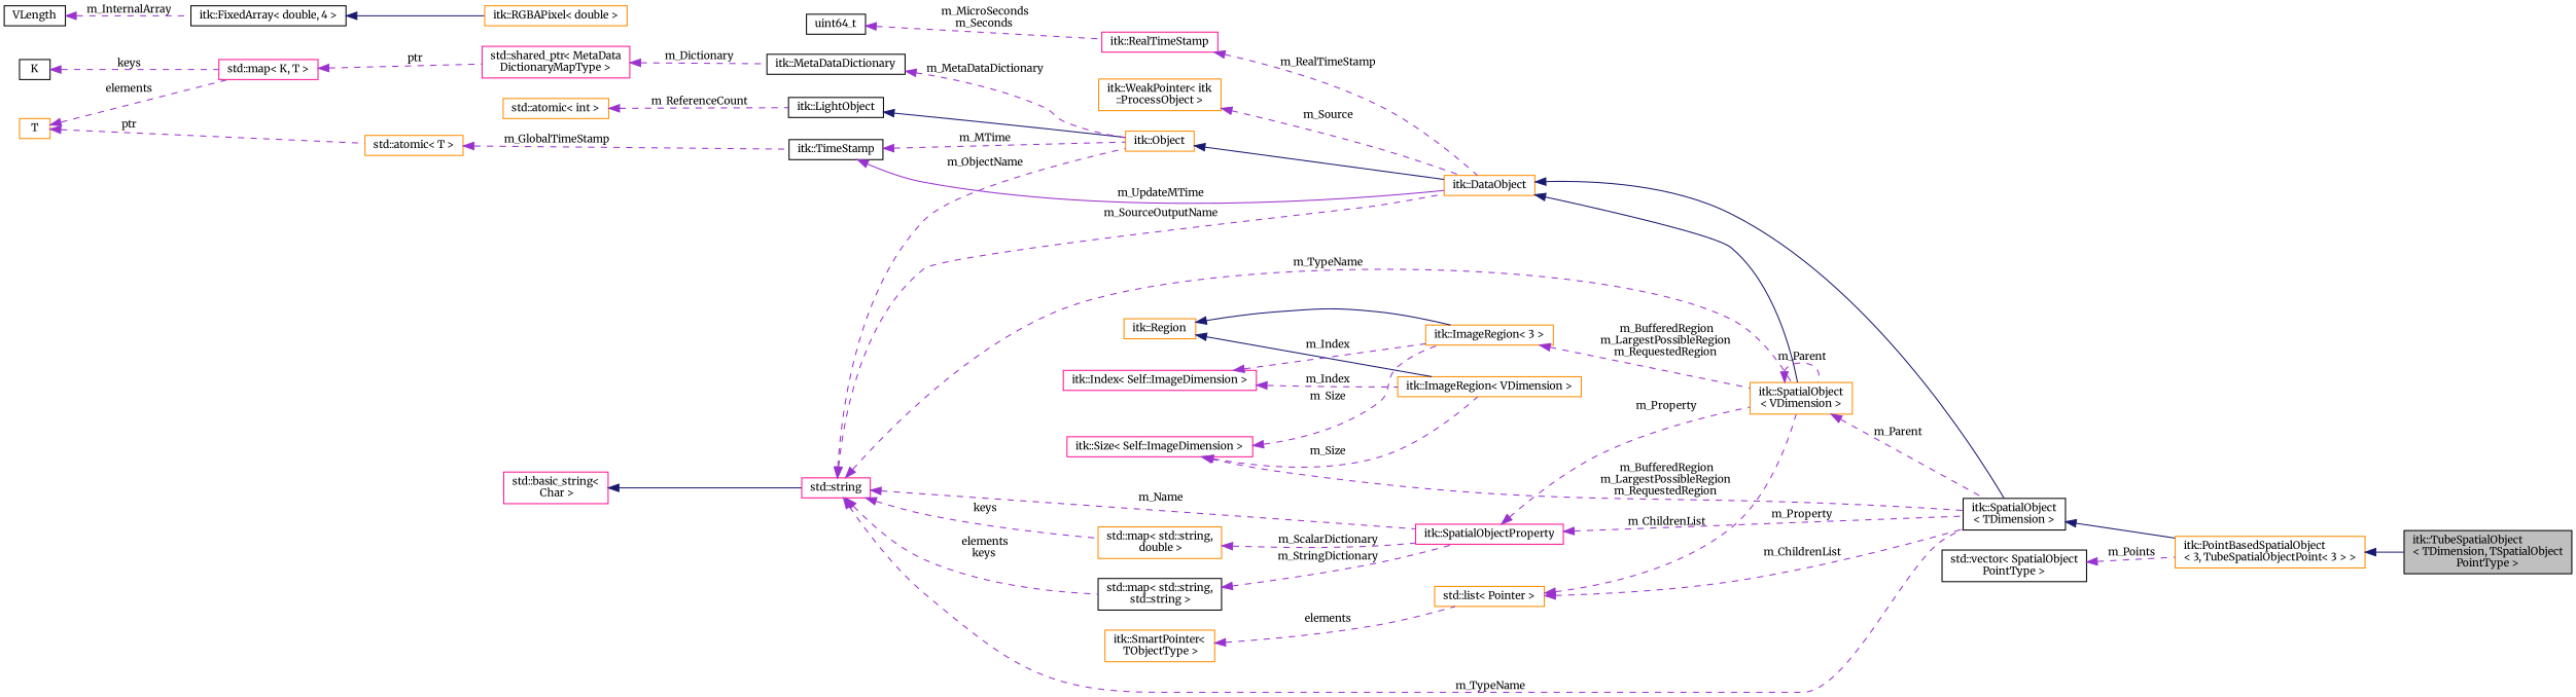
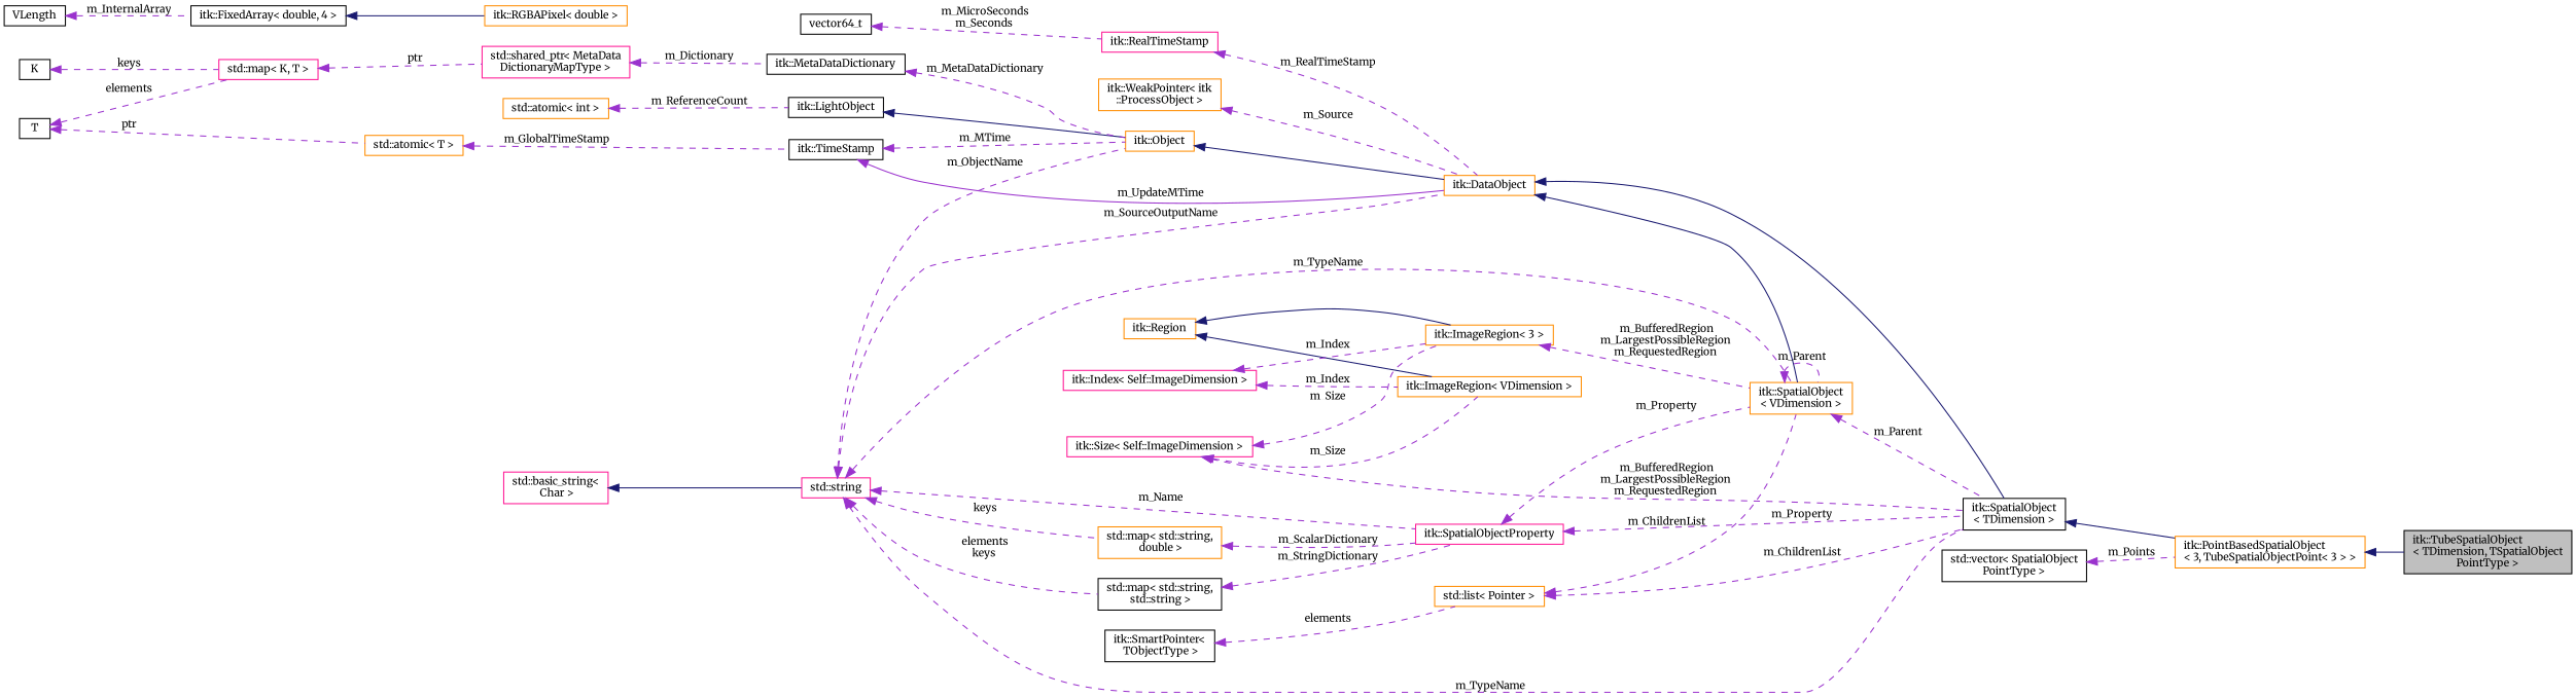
  digraph {
    fontname=Merriweather
    rankdir=LR
    node [color=darkorange fillcolor=white fontname=Merriweather fontsize=10 shape=record style=filled]
    edge [color=darkorchid3 dir=back fontname=Merriweather fontsize=10 labelfontname=Helvetica labelfontsize=10 style=dashed]
    n1 [color=black fillcolor=grey75 fontcolor=black height=0.2 label="itk::TubeSpatialObject\l\< TDimension, TSpatialObject\lPointType \>" width=0.4]
    n2 [height=0.2 label="itk::PointBasedSpatialObject\l\< 3, TubeSpatialObjectPoint\< 3 \> \>" width=0.4]
    n3 [color=black height=0.2 label="itk::SpatialObject\l\< TDimension \>" width=0.4]
    n4 [height=0.2 label="itk::DataObject" width=0.4]
    n5 [height=0.2 label="itk::SpatialObject\l\< VDimension \>" width=0.4]
    n6 [height=0.2 label="itk::Object" width=0.4]
    n7 [color=black height=0.2 label="itk::LightObject" width=0.4]
    n8 [height=0.2 label="std::atomic\< int \>" width=0.4]
    n9 [color=black height=0.2 label="itk::TimeStamp" width=0.4]
    n10 [height=0.2 label="std::atomic\< T \>" width=0.4]
-   n11 [height=0.2 label=T width=0.4]
+   n11 [color=black height=0.2 label=T width=0.4]
    n12 [color=deeppink height=0.2 label="std::map\< K, T \>" width=0.4]
    n13 [color=deeppink height=0.2 label="std::shared_ptr\< MetaData\lDictionaryMapType \>" width=0.4]
    n14 [color=black height=0.2 label="itk::MetaDataDictionary" width=0.4]
    n15 [color=black height=0.2 label=K width=0.4]
    n16 [color=deeppink height=0.2 label="std::string" width=0.4]
    n17 [color=deeppink height=0.2 label="itk::SpatialObjectProperty" width=0.4]
    n18 [height=0.2 label="std::map\< std::string,\l double \>" width=0.4]
    n19 [color=black height=0.2 label="std::map\< std::string,\l std::string \>" width=0.4]
    n20 [color=deeppink height=0.2 label="std::basic_string\<\l Char \>" width=0.4]
    n21 [height=0.2 label="itk::WeakPointer\< itk\l::ProcessObject \>" width=0.4]
    n22 [color=deeppink height=0.2 label="itk::RealTimeStamp" width=0.4]
-   n23 [color=black height=0.2 label=uint64_t width=0.4]
+   n23 [color=black height=0.2 label=vector64_t width=0.4]
    n24 [height=0.2 label="itk::RGBAPixel\< double \>" width=0.4]
    n25 [color=black height=0.2 label="itk::FixedArray\< double, 4 \>" width=0.4]
    n26 [color=black height=0.2 label=VLength width=0.4]
    n27 [height=0.2 label="itk::ImageRegion\< 3 \>" width=0.4]
    n28 [height=0.2 label="itk::Region" width=0.4]
    n29 [height=0.2 label="itk::ImageRegion\< VDimension \>" width=0.4]
    n30 [color=deeppink height=0.2 label="itk::Index\< Self::ImageDimension \>" width=0.4]
    n31 [color=deeppink height=0.2 label="itk::Size\< Self::ImageDimension \>" width=0.4]
    n32 [height=0.2 label="std::list\< Pointer \>" width=0.4]
-   n33 [height=0.2 label="itk::SmartPointer\<\l TObjectType \>" width=0.4]
+   n33 [color=black height=0.2 label="itk::SmartPointer\<\l TObjectType \>" width=0.4]
    n34 [color=black height=0.2 label="std::vector\< SpatialObject\lPointType \>" width=0.4]
    n2 -> n1 [color=midnightblue style=solid]
    n3 -> n2 [color=midnightblue style=solid]
    n4 -> n3 [color=midnightblue style=solid]
    n4 -> n5 [color=midnightblue style=solid]
    n5 -> n3 [label=" m_Parent"]
    n5 -> n5 [label=" m_Parent"]
    n6 -> n4 [color=midnightblue style=solid]
    n7 -> n6 [color=midnightblue style=solid]
    n8 -> n7 [label=" m_ReferenceCount"]
    n9 -> n4 [label=" m_UpdateMTime" style=solid]
    n9 -> n6 [label=" m_MTime"]
    n10 -> n9 [label=" m_GlobalTimeStamp"]
    n11 -> n10 [label=" ptr"]
    n11 -> n12 [label=" elements"]
    n12 -> n13 [label=" ptr"]
    n13 -> n14 [label=" m_Dictionary"]
    n14 -> n6 [label=" m_MetaDataDictionary"]
    n15 -> n12 [label=" keys"]
    n16 -> n3 [label=" m_TypeName"]
    n16 -> n4 [label=" m_SourceOutputName"]
    n16 -> n5 [label=" m_TypeName"]
    n16 -> n6 [label=" m_ObjectName"]
    n16 -> n17 [label=" m_Name"]
    n16 -> n18 [label=" keys"]
    n16 -> n19 [label=" elements\nkeys"]
    n17 -> n3 [label=" m_Property"]
    n17 -> n5 [label=" m_Property"]
    n18 -> n17 [label=" m_ScalarDictionary"]
    n19 -> n17 [label=" m_StringDictionary"]
    n20 -> n16 [color=midnightblue style=solid]
    n21 -> n4 [label=" m_Source"]
    n22 -> n4 [label=" m_RealTimeStamp"]
    n23 -> n22 [label=" m_MicroSeconds\nm_Seconds"]
    n25 -> n24 [color=midnightblue style=solid]
    n26 -> n25 [label=" m_InternalArray"]
    n27 -> n5 [label=" m_BufferedRegion\nm_LargestPossibleRegion\nm_RequestedRegion"]
    n28 -> n27 [color=midnightblue style=solid]
    n28 -> n29 [color=midnightblue style=solid]
    n30 -> n27 [label=" m_Index"]
    n30 -> n29 [label=" m_Index"]
    n31 -> n3 [label=" m_BufferedRegion\nm_LargestPossibleRegion\nm_RequestedRegion"]
    n31 -> n27 [label=" m_Size"]
    n31 -> n29 [label=" m_Size"]
    n32 -> n3 [label=" m_ChildrenList"]
    n32 -> n5 [label=" m_ChildrenList"]
    n33 -> n32 [label=" elements"]
    n34 -> n2 [label=" m_Points"]
  }
